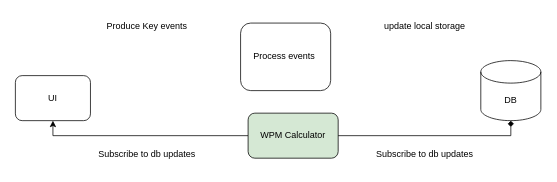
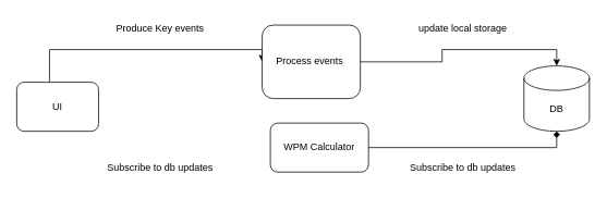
  <mxCell id="0" />
  <mxCell id="1" parent="0" />
  <mxCell id="2" value="DB" style="shape=cylinder3;whiteSpace=wrap;html=1;boundedLbl=1;backgroundOutline=1;size=15;" vertex="1" parent="1"><mxGeometry x="640" y="80" width="80" height="80" as="geometry" /></mxCell>
+ <mxCell id="3" style="edgeStyle=orthogonalEdgeStyle;rounded=0;orthogonalLoop=1;jettySize=auto;html=1;entryX=0;entryY=0.5;entryDx=0;entryDy=0;" edge="1" parent="1" source="4" target="5"><mxGeometry relative="1" as="geometry"><Array as="points"><mxPoint x="60" y="60" /></Array></mxGeometry></mxCell>
  <mxCell id="4" value="UI" style="rounded=1;whiteSpace=wrap;html=1;" vertex="1" parent="1"><mxGeometry x="20" y="100" width="100" height="60" as="geometry" /></mxCell>
  <mxCell id="5" value="Process events&amp;nbsp;" style="rounded=1;whiteSpace=wrap;html=1;" vertex="1" parent="1"><mxGeometry x="320" y="30" width="120" height="90" as="geometry" /></mxCell>
  <mxCell id="6" value="Produce Key events" style="text;html=1;align=center;verticalAlign=middle;resizable=0;points=[];autosize=1;strokeColor=none;fillColor=none;rotation=0;" vertex="1" parent="1"><mxGeometry x="130" y="20" width="130" height="30" as="geometry" /></mxCell>
  <mxCell id="7" value="update local storage" style="text;html=1;align=center;verticalAlign=middle;resizable=0;points=[];autosize=1;strokeColor=none;fillColor=none;rotation=0;" vertex="1" parent="1"><mxGeometry x="500" y="20" width="130" height="30" as="geometry" /></mxCell>
- <mxCell id="8" style="edgeStyle=orthogonalEdgeStyle;rounded=0;orthogonalLoop=1;jettySize=auto;html=1;entryX=0.5;entryY=1;entryDx=0;entryDy=0;" edge="1" parent="1" source="9" target="4"><mxGeometry relative="1" as="geometry" /></mxCell>
- <mxCell id="9" value="WPM Calculator" style="rounded=1;whiteSpace=wrap;html=1;fillColor=#d5e8d4;" vertex="1" parent="1"><mxGeometry x="330" y="150" width="120" height="60" as="geometry" /></mxCell>
+ <mxCell id="9" value="WPM Calculator" style="rounded=1;whiteSpace=wrap;html=1;" vertex="1" parent="1"><mxGeometry x="330" y="150" width="120" height="60" as="geometry" /></mxCell>
  <mxCell id="10" value="Subscribe to db updates" style="text;html=1;align=center;verticalAlign=middle;resizable=0;points=[];autosize=1;strokeColor=none;fillColor=none;rotation=0;" vertex="1" parent="1"><mxGeometry x="490" y="190" width="150" height="30" as="geometry" /></mxCell>
  <mxCell id="11" value="Subscribe to db updates" style="text;html=1;align=center;verticalAlign=middle;resizable=0;points=[];autosize=1;strokeColor=none;fillColor=none;rotation=0;" vertex="1" parent="1"><mxGeometry x="120" y="190" width="150" height="30" as="geometry" /></mxCell>
  <mxCell id="12" style="edgeStyle=orthogonalEdgeStyle;rounded=0;orthogonalLoop=1;jettySize=auto;html=1;entryX=0.5;entryY=1;entryDx=0;entryDy=0;entryPerimeter=0;endArrow=diamond;" edge="1" parent="1" source="9" target="2"><mxGeometry relative="1" as="geometry" /></mxCell>
+ <mxCell id="13" style="edgeStyle=orthogonalEdgeStyle;rounded=0;orthogonalLoop=1;jettySize=auto;html=1;entryX=0.5;entryY=0;entryDx=0;entryDy=0;entryPerimeter=0;" edge="1" parent="1" source="5" target="2"><mxGeometry relative="1" as="geometry" /></mxCell>
